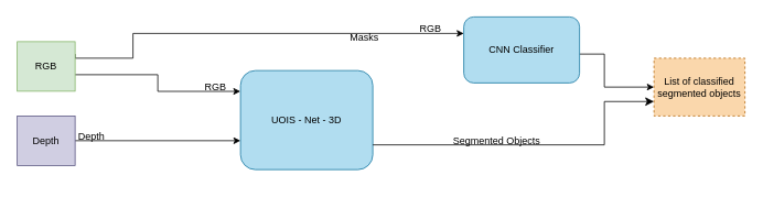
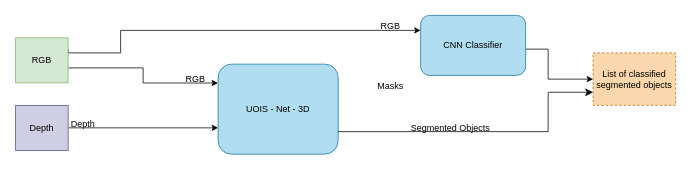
  <mxCell id="0" />
  <mxCell id="1" parent="0" />
  <mxCell id="2" value="Depth" style="text;html=1;strokeColor=none;fillColor=none;align=center;verticalAlign=middle;whiteSpace=wrap;rounded=0;" parent="1" vertex="1"><mxGeometry x="80" y="150" width="60" height="30" as="geometry" /></mxCell>
  <mxCell id="3" style="edgeStyle=orthogonalEdgeStyle;rounded=0;orthogonalLoop=1;jettySize=auto;html=1;exitX=1;exitY=0.25;exitDx=0;exitDy=0;entryX=0;entryY=0.25;entryDx=0;entryDy=0;" parent="1" source="5" target="16" edge="1"><mxGeometry relative="1" as="geometry"><mxPoint x="550" y="40.03" as="targetPoint" /><Array as="points"><mxPoint x="90" y="70" /><mxPoint x="160" y="70" /><mxPoint x="160" y="40" /></Array></mxGeometry></mxCell>
  <mxCell id="4" style="edgeStyle=orthogonalEdgeStyle;rounded=0;orthogonalLoop=1;jettySize=auto;html=1;entryX=-0.001;entryY=0.21;entryDx=0;entryDy=0;entryPerimeter=0;" parent="1" source="5" target="8" edge="1"><mxGeometry relative="1" as="geometry"><Array as="points"><mxPoint x="190" y="90" /><mxPoint x="190" y="110" /></Array></mxGeometry></mxCell>
  <mxCell id="5" value="RGB" style="rounded=0;whiteSpace=wrap;html=1;fillColor=#d5e8d4;strokeColor=#82b366;" parent="1" vertex="1"><mxGeometry x="20" y="50" width="70" height="60" as="geometry" /></mxCell>
  <mxCell id="6" value="" style="edgeStyle=orthogonalEdgeStyle;rounded=0;orthogonalLoop=1;jettySize=auto;html=1;entryX=0;entryY=0.708;entryDx=0;entryDy=0;entryPerimeter=0;" parent="1" source="7" target="8" edge="1"><mxGeometry relative="1" as="geometry"><mxPoint x="270" y="170" as="targetPoint" /></mxGeometry></mxCell>
  <mxCell id="7" value="Depth" style="rounded=0;whiteSpace=wrap;html=1;fillColor=#d0cee2;strokeColor=#56517e;" parent="1" vertex="1"><mxGeometry x="20" y="140" width="70" height="60" as="geometry" /></mxCell>
  <mxCell id="8" value="UOIS - Net - 3D" style="rounded=1;whiteSpace=wrap;html=1;fillColor=#b1ddf0;strokeColor=#10739e;" parent="1" vertex="1"><mxGeometry x="290" y="85" width="160" height="120" as="geometry" /></mxCell>
  <mxCell id="9" style="edgeStyle=orthogonalEdgeStyle;rounded=0;orthogonalLoop=1;jettySize=auto;html=1;" parent="1" target="13" edge="1"><mxGeometry relative="1" as="geometry"><mxPoint x="700" y="65" as="sourcePoint" /><Array as="points"><mxPoint x="730" y="65" /><mxPoint x="730" y="105" /></Array></mxGeometry></mxCell>
  <mxCell id="10" value="RGB" style="text;html=1;strokeColor=none;fillColor=none;align=center;verticalAlign=middle;whiteSpace=wrap;rounded=0;" parent="1" vertex="1"><mxGeometry x="490" y="20" width="60" height="30" as="geometry" /></mxCell>
  <mxCell id="11" value="RGB" style="text;html=1;strokeColor=none;fillColor=none;align=center;verticalAlign=middle;whiteSpace=wrap;rounded=0;" parent="1" vertex="1"><mxGeometry x="230" y="90" width="60" height="30" as="geometry" /></mxCell>
- <mxCell id="12" value="Masks" style="text;html=1;strokeColor=none;fillColor=none;align=center;verticalAlign=middle;whiteSpace=wrap;rounded=0;" parent="1" vertex="1"><mxGeometry x="410" y="30" width="60" height="30" as="geometry" /></mxCell>
+ <mxCell id="12" value="Masks" style="text;html=1;strokeColor=none;fillColor=none;align=center;verticalAlign=middle;whiteSpace=wrap;rounded=0;" parent="1" vertex="1"><mxGeometry x="490" y="100" width="60" height="30" as="geometry" /></mxCell>
  <mxCell id="13" value="List of classified segmented objects" style="rounded=0;whiteSpace=wrap;html=1;fillColor=#fad7ac;strokeColor=#b46504;dashed=1;" parent="1" vertex="1"><mxGeometry x="790" y="70" width="110" height="70" as="geometry" /></mxCell>
  <mxCell id="14" value="" style="edgeStyle=elbowEdgeStyle;elbow=horizontal;endArrow=classic;html=1;curved=0;rounded=0;endSize=8;startSize=8;entryX=0;entryY=0.75;entryDx=0;entryDy=0;exitX=1;exitY=0.75;exitDx=0;exitDy=0;" parent="1" source="8" target="13" edge="1"><mxGeometry width="50" height="50" relative="1" as="geometry"><mxPoint x="490" y="150" as="sourcePoint" /><mxPoint x="810" y="250" as="targetPoint" /><Array as="points"><mxPoint x="730" y="170" /><mxPoint x="700" y="190" /><mxPoint x="760" y="160" /><mxPoint x="760" y="170" /><mxPoint x="730" y="210" /><mxPoint x="550" y="190" /><mxPoint x="720" y="210" /><mxPoint x="760" y="150" /><mxPoint x="750" y="170" /><mxPoint x="710" y="200" /><mxPoint x="480" y="230" /></Array></mxGeometry></mxCell>
  <mxCell id="15" value="Segmented Objects" style="text;html=1;strokeColor=none;fillColor=none;align=center;verticalAlign=middle;whiteSpace=wrap;rounded=0;" parent="1" vertex="1"><mxGeometry x="540" y="155" width="120" height="30" as="geometry" /></mxCell>
  <mxCell id="16" value="CNN Classifier" style="rounded=1;whiteSpace=wrap;html=1;fillColor=#b1ddf0;strokeColor=#10739e;" parent="1" vertex="1"><mxGeometry x="560" y="20" width="140" height="80" as="geometry" /></mxCell>
